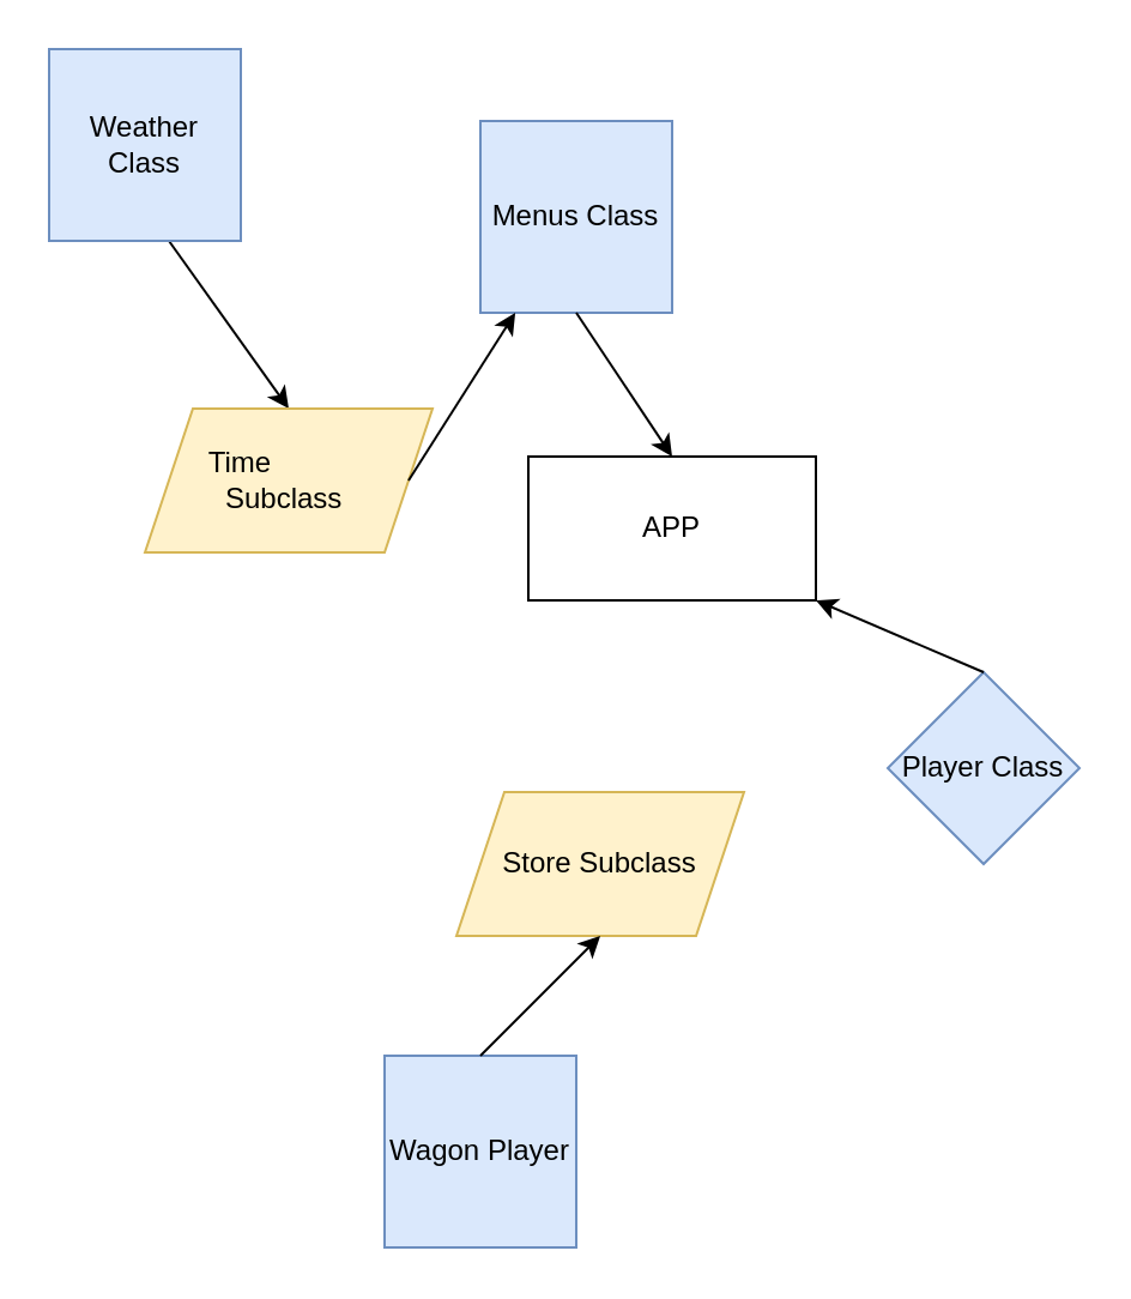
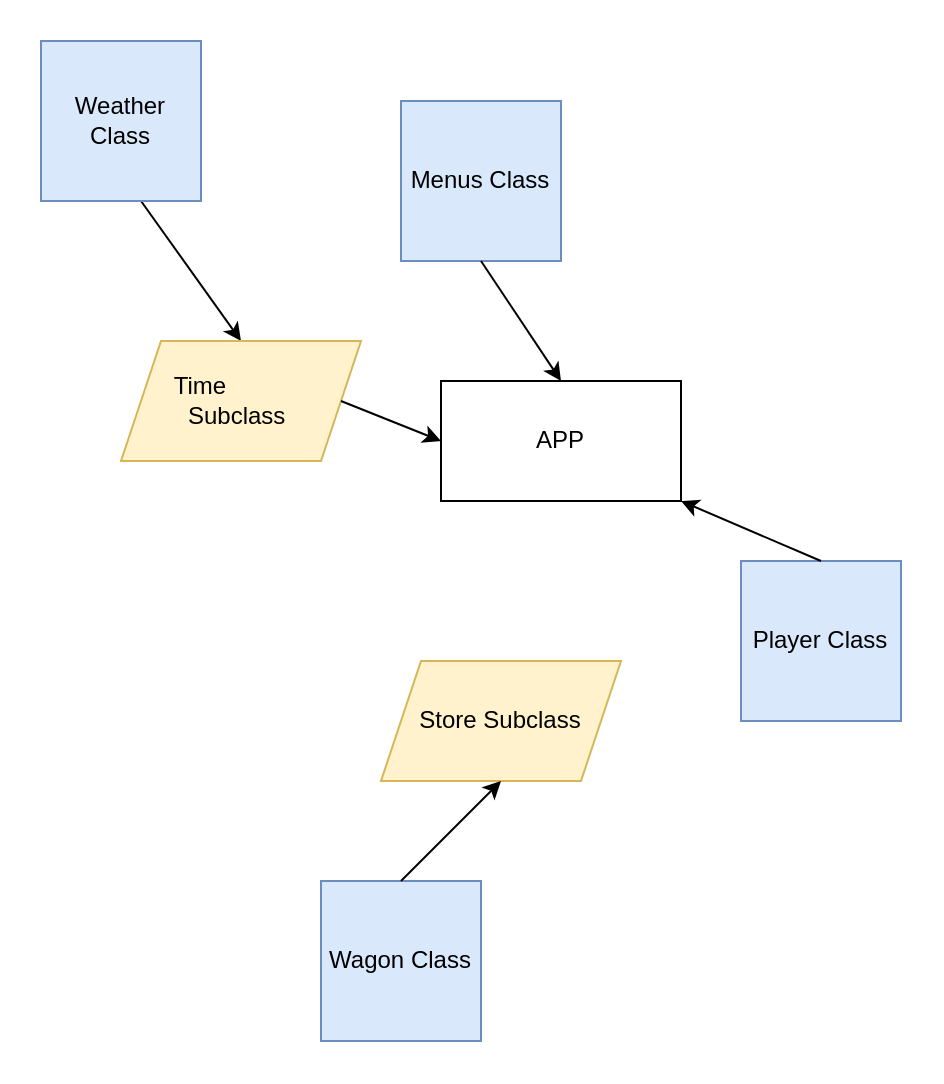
  <mxCell id="0" />
  <mxCell id="1" parent="0" />
  <mxCell id="2" value="" style="endArrow=classic;html=1;rounded=0;exitX=0.5;exitY=1;exitDx=0;exitDy=0;entryX=0.5;entryY=0;entryDx=0;entryDy=0;" parent="1" target="3" edge="1"><mxGeometry width="50" height="50" relative="1" as="geometry"><mxPoint x="70" y="100" as="sourcePoint" /><mxPoint x="70" y="160" as="targetPoint" /></mxGeometry></mxCell>
  <mxCell id="3" value="Time &amp;nbsp; &amp;nbsp; &amp;nbsp; &amp;nbsp; &amp;nbsp; &amp;nbsp; Subclass&amp;nbsp;" style="shape=parallelogram;perimeter=parallelogramPerimeter;whiteSpace=wrap;html=1;fixedSize=1;fillColor=#fff2cc;strokeColor=#d6b656;align=center;" parent="1" vertex="1"><mxGeometry x="60" y="170" width="120" height="60" as="geometry" /></mxCell>
  <mxCell id="4" value="Menus Class" style="whiteSpace=wrap;html=1;aspect=fixed;fillColor=#dae8fc;strokeColor=#6c8ebf;" parent="1" vertex="1"><mxGeometry x="200" y="50" width="80" height="80" as="geometry" /></mxCell>
  <mxCell id="5" value="" style="endArrow=classic;html=1;rounded=0;exitX=0.5;exitY=1;exitDx=0;exitDy=0;entryX=0.5;entryY=0;entryDx=0;entryDy=0;" parent="1" source="4" target="6" edge="1"><mxGeometry width="50" height="50" relative="1" as="geometry"><mxPoint x="220" y="230" as="sourcePoint" /><mxPoint x="245" y="190" as="targetPoint" /></mxGeometry></mxCell>
  <mxCell id="6" value="APP" style="rounded=0;whiteSpace=wrap;html=1;" parent="1" vertex="1"><mxGeometry x="220" y="190" width="120" height="60" as="geometry" /></mxCell>
- <mxCell id="7" value="" style="endArrow=classic;html=1;rounded=0;exitX=1;exitY=0.5;exitDx=0;exitDy=0;" parent="1" source="3" target="4" edge="1"><mxGeometry width="50" height="50" relative="1" as="geometry"><mxPoint x="220" y="230" as="sourcePoint" /><mxPoint x="270" y="180" as="targetPoint" /></mxGeometry></mxCell>
+ <mxCell id="7" value="" style="endArrow=classic;html=1;rounded=0;exitX=1;exitY=0.5;exitDx=0;exitDy=0;entryX=0;entryY=0.5;entryDx=0;entryDy=0;" parent="1" source="3" target="6" edge="1"><mxGeometry width="50" height="50" relative="1" as="geometry"><mxPoint x="220" y="230" as="sourcePoint" /><mxPoint x="270" y="180" as="targetPoint" /></mxGeometry></mxCell>
  <mxCell id="8" value="Weather Class" style="whiteSpace=wrap;html=1;aspect=fixed;fillColor=#dae8fc;strokeColor=#6c8ebf;" parent="1" vertex="1"><mxGeometry x="20" y="20" width="80" height="80" as="geometry" /></mxCell>
- <mxCell id="9" value="Wagon Player" style="whiteSpace=wrap;html=1;aspect=fixed;fillColor=#dae8fc;strokeColor=#6c8ebf;" parent="1" vertex="1"><mxGeometry x="160" y="440" width="80" height="80" as="geometry" /></mxCell>
- <mxCell id="10" value="Player Class" style="rhombus;whiteSpace=wrap;html=1;aspect=fixed;fillColor=#dae8fc;strokeColor=#6c8ebf;" parent="1" vertex="1"><mxGeometry x="370" y="280" width="80" height="80" as="geometry" /></mxCell>
+ <mxCell id="9" value="Wagon Class" style="whiteSpace=wrap;html=1;aspect=fixed;fillColor=#dae8fc;strokeColor=#6c8ebf;" parent="1" vertex="1"><mxGeometry x="160" y="440" width="80" height="80" as="geometry" /></mxCell>
+ <mxCell id="10" value="Player Class" style="whiteSpace=wrap;html=1;aspect=fixed;fillColor=#dae8fc;strokeColor=#6c8ebf;" parent="1" vertex="1"><mxGeometry x="370" y="280" width="80" height="80" as="geometry" /></mxCell>
  <mxCell id="11" value="Store Subclass" style="shape=parallelogram;perimeter=parallelogramPerimeter;whiteSpace=wrap;html=1;fixedSize=1;fillColor=#fff2cc;strokeColor=#d6b656;" parent="1" vertex="1"><mxGeometry x="190" y="330" width="120" height="60" as="geometry" /></mxCell>
  <mxCell id="12" value="" style="endArrow=classic;html=1;rounded=0;exitX=0.5;exitY=0;exitDx=0;exitDy=0;entryX=0.5;entryY=1;entryDx=0;entryDy=0;" parent="1" source="9" target="11" edge="1"><mxGeometry width="50" height="50" relative="1" as="geometry"><mxPoint x="270" y="340" as="sourcePoint" /><mxPoint x="0" y="430" as="targetPoint" /></mxGeometry></mxCell>
  <mxCell id="13" value="" style="endArrow=classic;html=1;rounded=0;entryX=1;entryY=1;entryDx=0;entryDy=0;exitX=0.5;exitY=0;exitDx=0;exitDy=0;" parent="1" source="10" target="6" edge="1"><mxGeometry width="50" height="50" relative="1" as="geometry"><mxPoint x="270" y="340" as="sourcePoint" /><mxPoint x="320" y="290" as="targetPoint" /></mxGeometry></mxCell>
